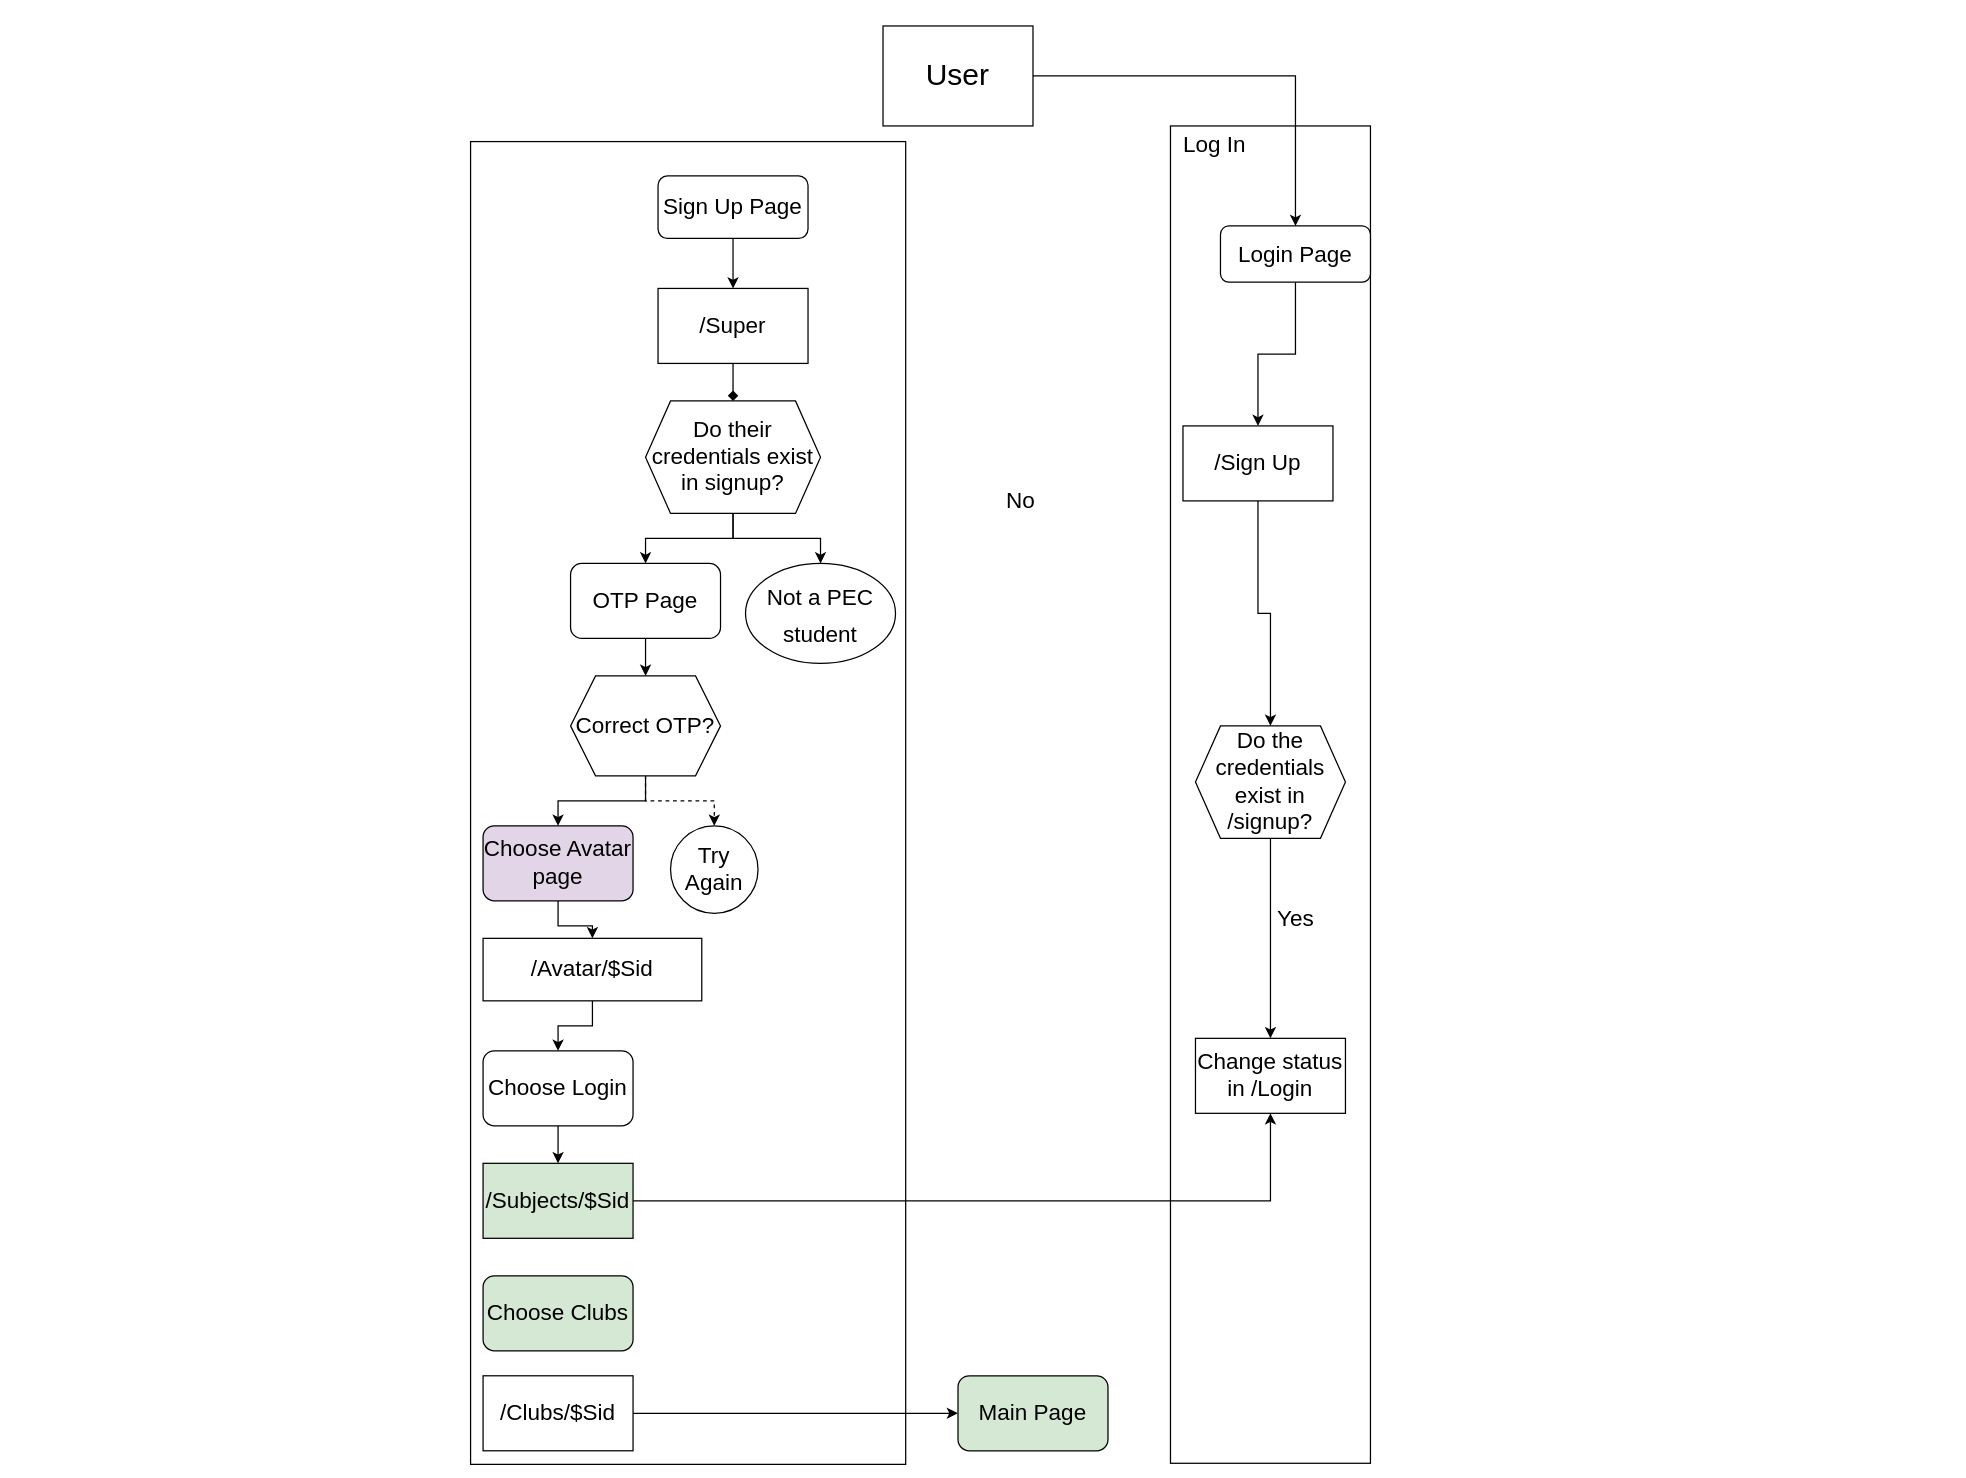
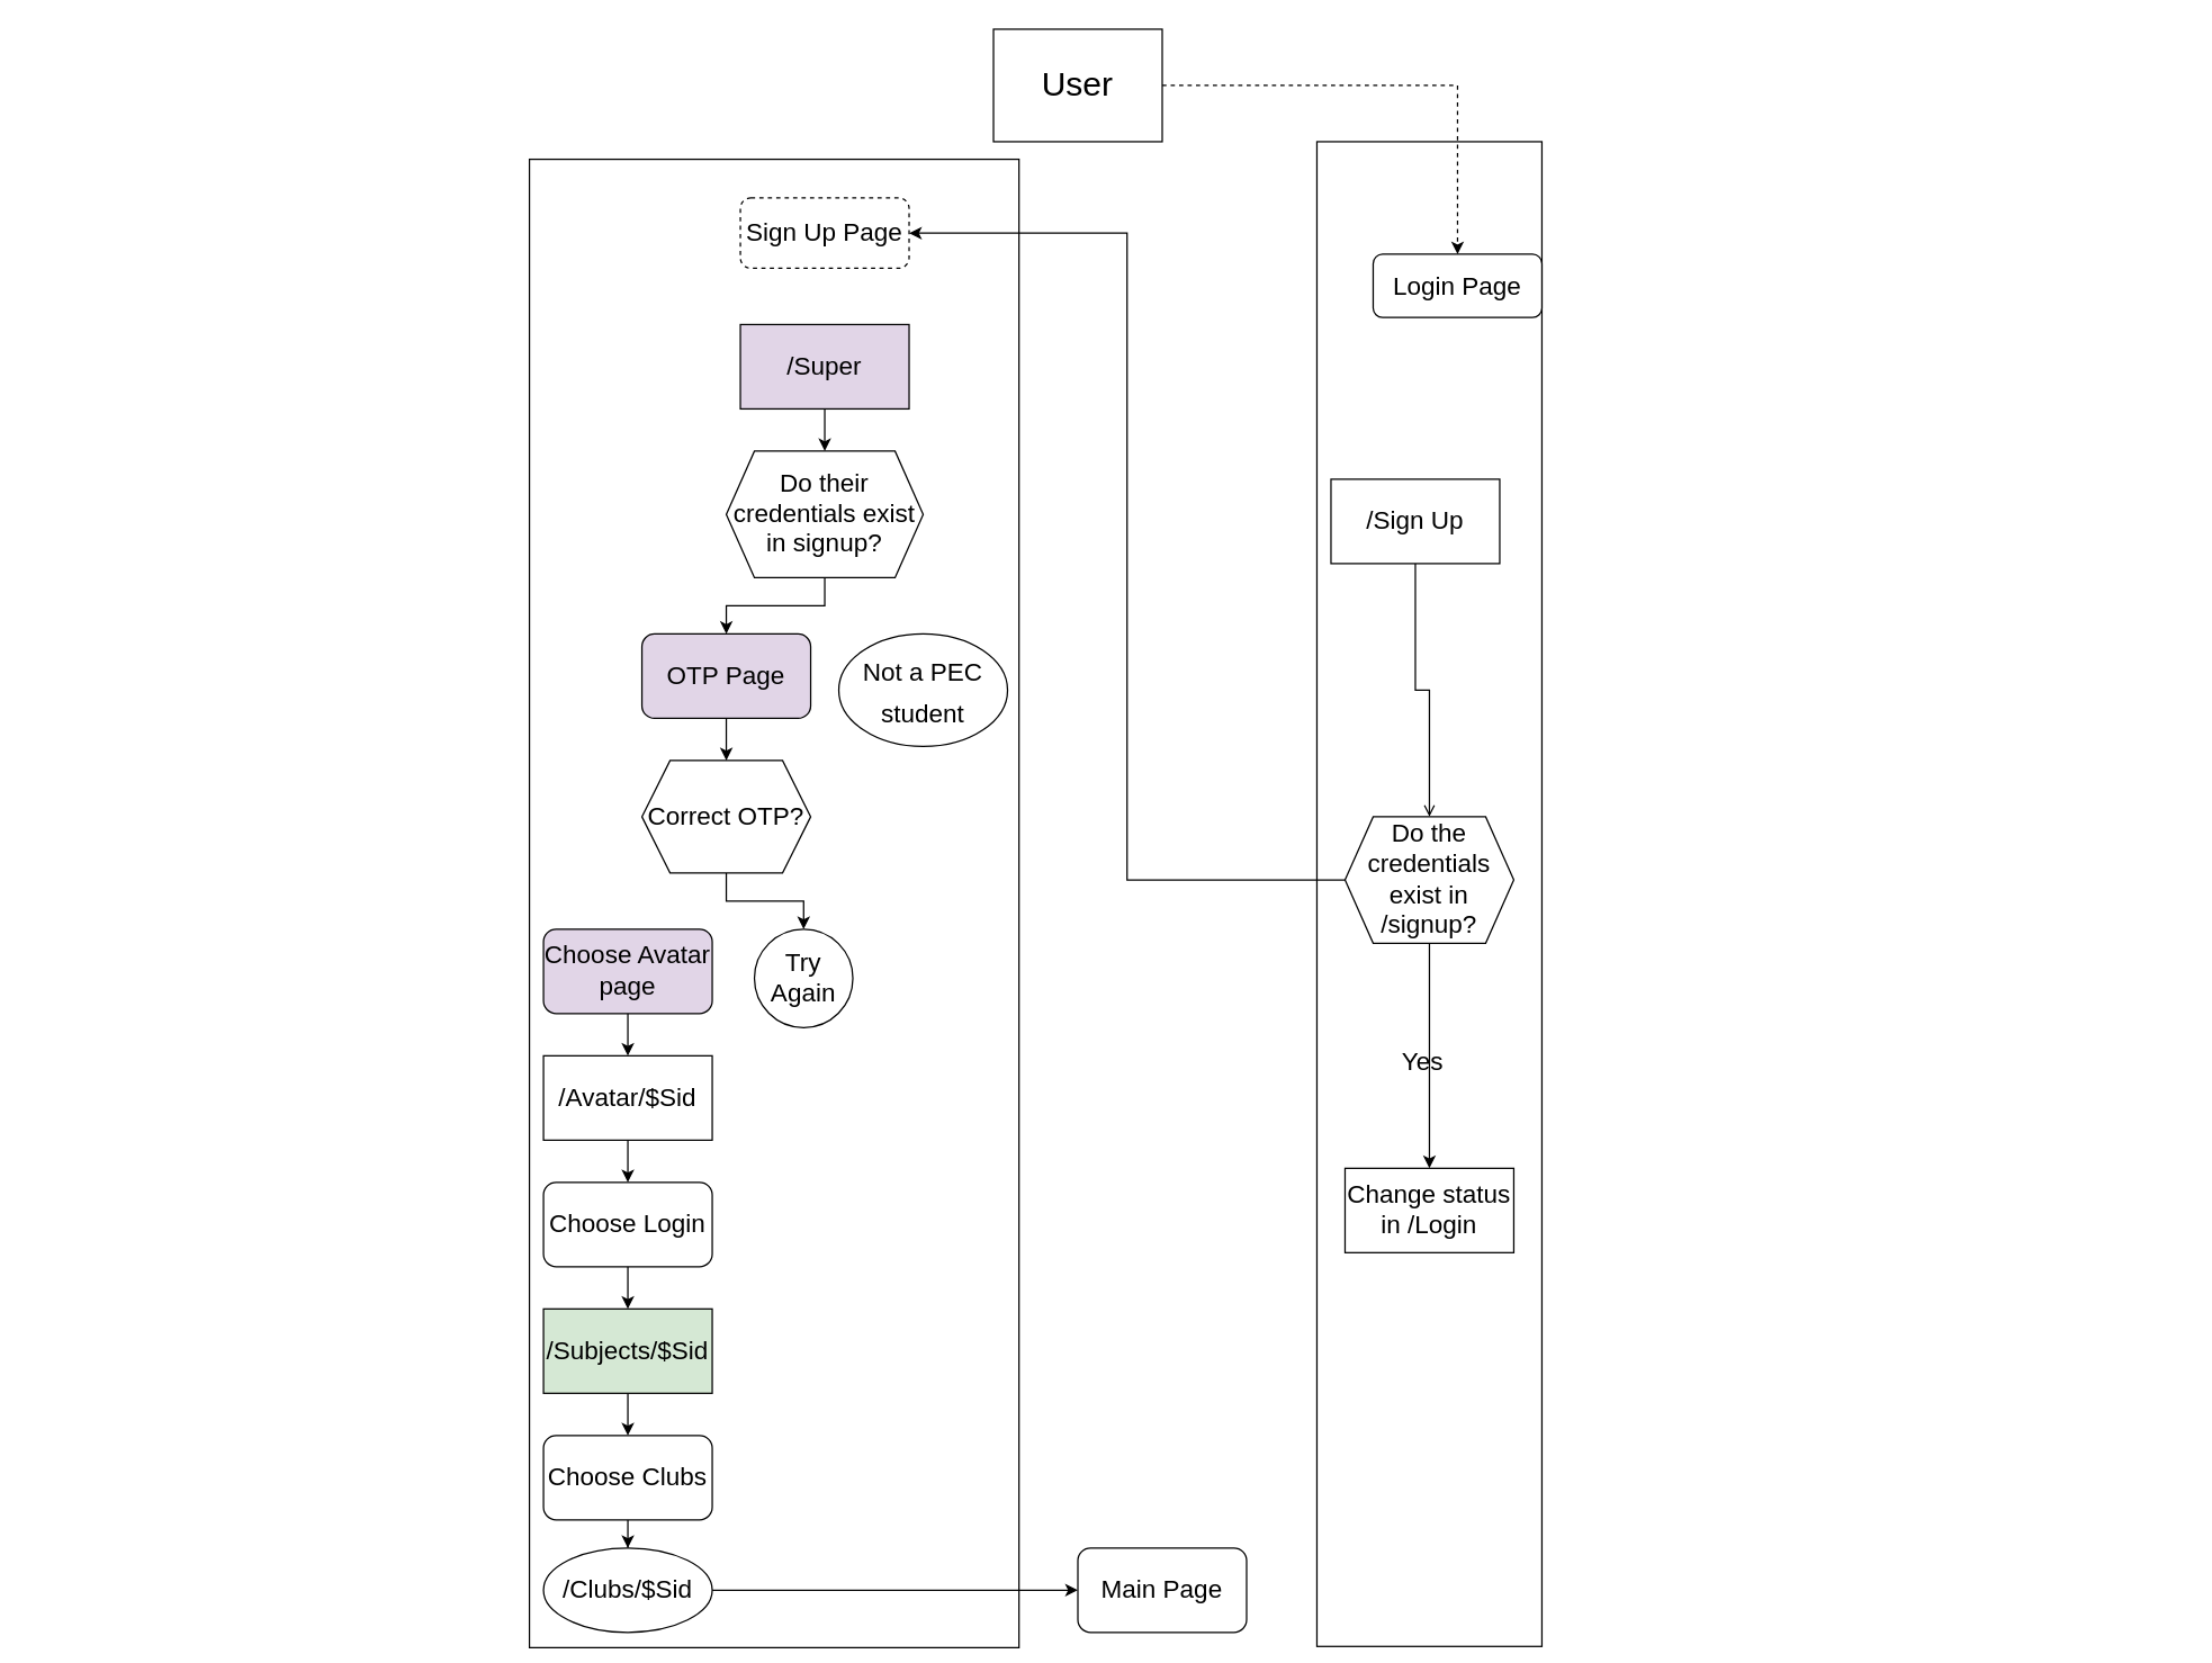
  <mxCell id="0" />
  <mxCell id="1" parent="0" />
  <mxCell id="2" value="" style="rounded=0;whiteSpace=wrap;html=1;fontSize=18;rotation=-90;" vertex="1" parent="1"><mxGeometry x="481" y="555" width="1070" height="160" as="geometry" /></mxCell>
  <mxCell id="3" value="" style="rounded=0;whiteSpace=wrap;html=1;fontSize=18;rotation=90;" vertex="1" parent="1"><mxGeometry x="20.9" y="467.62" width="1058.37" height="348.13" as="geometry" /></mxCell>
- <mxCell id="4" style="edgeStyle=orthogonalEdgeStyle;rounded=0;orthogonalLoop=1;jettySize=auto;html=1;entryX=0.5;entryY=0;entryDx=0;entryDy=0;fontSize=24;" edge="1" parent="1" source="5" target="10"><mxGeometry relative="1" as="geometry" /></mxCell>
- <mxCell id="5" value="Sign Up Page" style="rounded=1;whiteSpace=wrap;html=1;fontSize=18;" vertex="1" parent="1"><mxGeometry x="526" y="140" width="120" height="50" as="geometry" /></mxCell>
- <mxCell id="6" style="edgeStyle=orthogonalEdgeStyle;rounded=0;orthogonalLoop=1;jettySize=auto;html=1;fontSize=18;" edge="1" parent="1" source="8" target="13"><mxGeometry relative="1" as="geometry" /></mxCell>
+ <mxCell id="5" value="Sign Up Page" style="rounded=1;whiteSpace=wrap;html=1;fontSize=18;dashed=1;" vertex="1" parent="1"><mxGeometry x="526" y="140" width="120" height="50" as="geometry" /></mxCell>
  <mxCell id="7" style="edgeStyle=orthogonalEdgeStyle;rounded=0;orthogonalLoop=1;jettySize=auto;html=1;exitX=0.5;exitY=1;exitDx=0;exitDy=0;fontSize=18;" edge="1" parent="1" source="8" target="15"><mxGeometry relative="1" as="geometry" /></mxCell>
  <mxCell id="8" value="Do their credentials exist in signup?" style="shape=hexagon;perimeter=hexagonPerimeter2;whiteSpace=wrap;html=1;fixedSize=1;fontSize=18;" vertex="1" parent="1"><mxGeometry x="516" y="320" width="140" height="90" as="geometry" /></mxCell>
- <mxCell id="9" style="edgeStyle=orthogonalEdgeStyle;rounded=0;orthogonalLoop=1;jettySize=auto;html=1;entryX=0.5;entryY=0;entryDx=0;entryDy=0;fontSize=24;endArrow=diamond;" edge="1" parent="1" source="10" target="8"><mxGeometry relative="1" as="geometry" /></mxCell>
- <mxCell id="10" value="/Super" style="rounded=0;whiteSpace=wrap;html=1;fontSize=18;" vertex="1" parent="1"><mxGeometry x="526" y="230" width="120" height="60" as="geometry" /></mxCell>
- <mxCell id="11" style="edgeStyle=orthogonalEdgeStyle;rounded=0;orthogonalLoop=1;jettySize=auto;html=1;exitX=1;exitY=0.5;exitDx=0;exitDy=0;fontSize=18;" edge="1" parent="1" source="12" target="28"><mxGeometry relative="1" as="geometry" /></mxCell>
+ <mxCell id="9" style="edgeStyle=orthogonalEdgeStyle;rounded=0;orthogonalLoop=1;jettySize=auto;html=1;entryX=0.5;entryY=0;entryDx=0;entryDy=0;fontSize=24;" edge="1" parent="1" source="10" target="8"><mxGeometry relative="1" as="geometry" /></mxCell>
+ <mxCell id="10" value="/Super" style="rounded=0;whiteSpace=wrap;html=1;fontSize=18;fillColor=#e1d5e7;" vertex="1" parent="1"><mxGeometry x="526" y="230" width="120" height="60" as="geometry" /></mxCell>
+ <mxCell id="11" style="edgeStyle=orthogonalEdgeStyle;rounded=0;orthogonalLoop=1;jettySize=auto;html=1;exitX=1;exitY=0.5;exitDx=0;exitDy=0;fontSize=18;dashed=1;" edge="1" parent="1" source="12" target="28"><mxGeometry relative="1" as="geometry" /></mxCell>
  <mxCell id="12" value="&lt;font style=&quot;font-size: 24px&quot;&gt;User&lt;/font&gt;" style="whiteSpace=wrap;html=1;fontSize=18;rounded=0;" vertex="1" parent="1"><mxGeometry x="706" y="20" width="120" height="80" as="geometry" /></mxCell>
  <mxCell id="13" value="&lt;font style=&quot;font-size: 18px&quot;&gt;Not a PEC student&lt;/font&gt;" style="ellipse;whiteSpace=wrap;html=1;fontSize=24;" vertex="1" parent="1"><mxGeometry x="596" y="450" width="120" height="80" as="geometry" /></mxCell>
  <mxCell id="14" style="edgeStyle=orthogonalEdgeStyle;rounded=0;orthogonalLoop=1;jettySize=auto;html=1;exitX=0.5;exitY=1;exitDx=0;exitDy=0;entryX=0.5;entryY=0;entryDx=0;entryDy=0;fontSize=18;" edge="1" parent="1" source="15" target="18"><mxGeometry relative="1" as="geometry" /></mxCell>
- <mxCell id="15" value="OTP Page" style="rounded=1;whiteSpace=wrap;html=1;fontSize=18;" vertex="1" parent="1"><mxGeometry x="456" y="450" width="120" height="60" as="geometry" /></mxCell>
- <mxCell id="16" style="edgeStyle=orthogonalEdgeStyle;rounded=0;orthogonalLoop=1;jettySize=auto;html=1;fontSize=18;dashed=1;" edge="1" parent="1" source="18" target="19"><mxGeometry relative="1" as="geometry" /></mxCell>
- <mxCell id="17" style="edgeStyle=orthogonalEdgeStyle;rounded=0;orthogonalLoop=1;jettySize=auto;html=1;exitX=0.5;exitY=1;exitDx=0;exitDy=0;entryX=0.5;entryY=0;entryDx=0;entryDy=0;fontSize=18;" edge="1" parent="1" source="18" target="21"><mxGeometry relative="1" as="geometry" /></mxCell>
+ <mxCell id="15" value="OTP Page" style="rounded=1;whiteSpace=wrap;html=1;fontSize=18;fillColor=#e1d5e7;" vertex="1" parent="1"><mxGeometry x="456" y="450" width="120" height="60" as="geometry" /></mxCell>
+ <mxCell id="16" style="edgeStyle=orthogonalEdgeStyle;rounded=0;orthogonalLoop=1;jettySize=auto;html=1;fontSize=18;" edge="1" parent="1" source="18" target="19"><mxGeometry relative="1" as="geometry" /></mxCell>
  <mxCell id="18" value="Correct OTP?" style="shape=hexagon;perimeter=hexagonPerimeter2;whiteSpace=wrap;html=1;fixedSize=1;fontSize=18;" vertex="1" parent="1"><mxGeometry x="456" y="540" width="120" height="80" as="geometry" /></mxCell>
  <mxCell id="19" value="Try Again" style="ellipse;whiteSpace=wrap;html=1;aspect=fixed;fontSize=18;" vertex="1" parent="1"><mxGeometry x="536" y="660" width="70" height="70" as="geometry" /></mxCell>
  <mxCell id="20" style="edgeStyle=orthogonalEdgeStyle;rounded=0;orthogonalLoop=1;jettySize=auto;html=1;exitX=0.5;exitY=1;exitDx=0;exitDy=0;entryX=0.5;entryY=0;entryDx=0;entryDy=0;fontSize=18;" edge="1" parent="1" source="21" target="32"><mxGeometry relative="1" as="geometry" /></mxCell>
  <mxCell id="21" value="Choose Avatar page" style="rounded=1;whiteSpace=wrap;html=1;fontSize=18;fillColor=#e1d5e7;" vertex="1" parent="1"><mxGeometry x="386" y="660" width="120" height="60" as="geometry" /></mxCell>
  <mxCell id="22" style="edgeStyle=orthogonalEdgeStyle;rounded=0;orthogonalLoop=1;jettySize=auto;html=1;entryX=0.5;entryY=0;entryDx=0;entryDy=0;fontSize=18;" edge="1" parent="1" source="23" target="34"><mxGeometry relative="1" as="geometry" /></mxCell>
  <mxCell id="23" value="Choose Login" style="rounded=1;whiteSpace=wrap;html=1;fontSize=18;" vertex="1" parent="1"><mxGeometry x="386" y="840" width="120" height="60" as="geometry" /></mxCell>
- <mxCell id="25" value="Choose Clubs" style="rounded=1;whiteSpace=wrap;html=1;fontSize=18;fillColor=#d5e8d4;" vertex="1" parent="1"><mxGeometry x="386" y="1020" width="120" height="60" as="geometry" /></mxCell>
- <mxCell id="26" value="Main Page" style="rounded=1;whiteSpace=wrap;html=1;fontSize=18;fillColor=#d5e8d4;" vertex="1" parent="1"><mxGeometry x="766" y="1100" width="120" height="60" as="geometry" /></mxCell>
- <mxCell id="27" style="edgeStyle=orthogonalEdgeStyle;rounded=0;orthogonalLoop=1;jettySize=auto;html=1;entryX=0.5;entryY=0;entryDx=0;entryDy=0;fontSize=18;" edge="1" parent="1" source="28" target="30"><mxGeometry relative="1" as="geometry" /></mxCell>
+ <mxCell id="24" value="" style="edgeStyle=orthogonalEdgeStyle;rounded=0;orthogonalLoop=1;jettySize=auto;html=1;fontSize=18;" edge="1" parent="1" source="25" target="36"><mxGeometry relative="1" as="geometry" /></mxCell>
+ <mxCell id="25" value="Choose Clubs" style="rounded=1;whiteSpace=wrap;html=1;fontSize=18;" vertex="1" parent="1"><mxGeometry x="386" y="1020" width="120" height="60" as="geometry" /></mxCell>
+ <mxCell id="26" value="Main Page" style="rounded=1;whiteSpace=wrap;html=1;fontSize=18;" vertex="1" parent="1"><mxGeometry x="766" y="1100" width="120" height="60" as="geometry" /></mxCell>
  <mxCell id="28" value="Login Page" style="rounded=1;whiteSpace=wrap;html=1;fontSize=18;" vertex="1" parent="1"><mxGeometry x="976" y="180" width="120" height="45" as="geometry" /></mxCell>
- <mxCell id="29" style="edgeStyle=orthogonalEdgeStyle;rounded=0;orthogonalLoop=1;jettySize=auto;html=1;entryX=0.5;entryY=0;entryDx=0;entryDy=0;fontSize=18;" edge="1" parent="1" source="30" target="39"><mxGeometry relative="1" as="geometry" /></mxCell>
+ <mxCell id="29" style="edgeStyle=orthogonalEdgeStyle;rounded=0;orthogonalLoop=1;jettySize=auto;html=1;entryX=0.5;entryY=0;entryDx=0;entryDy=0;fontSize=18;endArrow=open;" edge="1" parent="1" source="30" target="39"><mxGeometry relative="1" as="geometry" /></mxCell>
  <mxCell id="30" value="/Sign Up" style="rounded=0;whiteSpace=wrap;html=1;fontSize=18;" vertex="1" parent="1"><mxGeometry x="946" y="340" width="120" height="60" as="geometry" /></mxCell>
  <mxCell id="31" style="edgeStyle=orthogonalEdgeStyle;rounded=0;orthogonalLoop=1;jettySize=auto;html=1;exitX=0.5;exitY=1;exitDx=0;exitDy=0;entryX=0.5;entryY=0;entryDx=0;entryDy=0;fontSize=18;" edge="1" parent="1" source="32" target="23"><mxGeometry relative="1" as="geometry" /></mxCell>
- <mxCell id="32" value="/Avatar/$Sid" style="rounded=0;whiteSpace=wrap;html=1;fontSize=18;" vertex="1" parent="1"><mxGeometry x="386" y="750" width="175" height="50" as="geometry" /></mxCell>
- <mxCell id="33" value="" style="edgeStyle=orthogonalEdgeStyle;rounded=0;orthogonalLoop=1;jettySize=auto;html=1;fontSize=18;" edge="1" parent="1" source="34" target="40"><mxGeometry relative="1" as="geometry" /></mxCell>
+ <mxCell id="32" value="/Avatar/$Sid" style="rounded=0;whiteSpace=wrap;html=1;fontSize=18;" vertex="1" parent="1"><mxGeometry x="386" y="750" width="120" height="60" as="geometry" /></mxCell>
+ <mxCell id="33" value="" style="edgeStyle=orthogonalEdgeStyle;rounded=0;orthogonalLoop=1;jettySize=auto;html=1;fontSize=18;" edge="1" parent="1" source="34" target="25"><mxGeometry relative="1" as="geometry" /></mxCell>
  <mxCell id="34" value="/Subjects/$Sid" style="rounded=0;whiteSpace=wrap;html=1;fontSize=18;fillColor=#d5e8d4;" vertex="1" parent="1"><mxGeometry x="386" y="930" width="120" height="60" as="geometry" /></mxCell>
  <mxCell id="35" style="edgeStyle=orthogonalEdgeStyle;rounded=0;orthogonalLoop=1;jettySize=auto;html=1;entryX=0;entryY=0.5;entryDx=0;entryDy=0;fontSize=18;" edge="1" parent="1" source="36" target="26"><mxGeometry relative="1" as="geometry" /></mxCell>
- <mxCell id="36" value="/Clubs/$Sid" style="rounded=0;whiteSpace=wrap;html=1;fontSize=18;" vertex="1" parent="1"><mxGeometry x="386" y="1100" width="120" height="60" as="geometry" /></mxCell>
+ <mxCell id="36" value="/Clubs/$Sid" style="ellipse;whiteSpace=wrap;html=1;fontSize=18;" vertex="1" parent="1"><mxGeometry x="386" y="1100" width="120" height="60" as="geometry" /></mxCell>
  <mxCell id="37" style="edgeStyle=orthogonalEdgeStyle;rounded=0;orthogonalLoop=1;jettySize=auto;html=1;exitX=0.5;exitY=1;exitDx=0;exitDy=0;entryX=0.5;entryY=0;entryDx=0;entryDy=0;fontSize=18;" edge="1" parent="1" source="39" target="40"><mxGeometry relative="1" as="geometry" /></mxCell>
+ <mxCell id="38" style="edgeStyle=orthogonalEdgeStyle;rounded=0;orthogonalLoop=1;jettySize=auto;html=1;entryX=1;entryY=0.5;entryDx=0;entryDy=0;fontSize=18;" edge="1" parent="1" source="39" target="5"><mxGeometry relative="1" as="geometry" /></mxCell>
  <mxCell id="39" value="Do the credentials exist in /signup?" style="shape=hexagon;perimeter=hexagonPerimeter2;whiteSpace=wrap;html=1;fixedSize=1;fontSize=18;" vertex="1" parent="1"><mxGeometry x="956" y="580" width="120" height="90" as="geometry" /></mxCell>
  <mxCell id="40" value="Change status in /Login" style="rounded=0;whiteSpace=wrap;html=1;fontSize=18;" vertex="1" parent="1"><mxGeometry x="956" y="830" width="120" height="60" as="geometry" /></mxCell>
- <mxCell id="41" value="Yes" style="text;html=1;align=center;verticalAlign=middle;resizable=0;points=[];autosize=1;strokeColor=none;fillColor=none;fontSize=18;" vertex="1" parent="1"><mxGeometry x="1016" y="720" width="40" height="30" as="geometry" /></mxCell>
- <mxCell id="42" value="No" style="text;html=1;align=center;verticalAlign=middle;resizable=0;points=[];autosize=1;strokeColor=none;fillColor=none;fontSize=18;" vertex="1" parent="1"><mxGeometry x="796" y="385" width="40" height="30" as="geometry" /></mxCell>
- <mxCell id="43" value="Log In" style="text;html=1;align=center;verticalAlign=middle;resizable=0;points=[];autosize=1;strokeColor=none;fillColor=none;fontSize=18;" vertex="1" parent="1"><mxGeometry x="936" y="100" width="70" height="30" as="geometry" /></mxCell>
+ <mxCell id="41" value="Yes" style="text;html=1;align=center;verticalAlign=middle;resizable=0;points=[];autosize=1;strokeColor=none;fillColor=none;fontSize=18;" vertex="1" parent="1"><mxGeometry x="991" y="740" width="40" height="30" as="geometry" /></mxCell>
